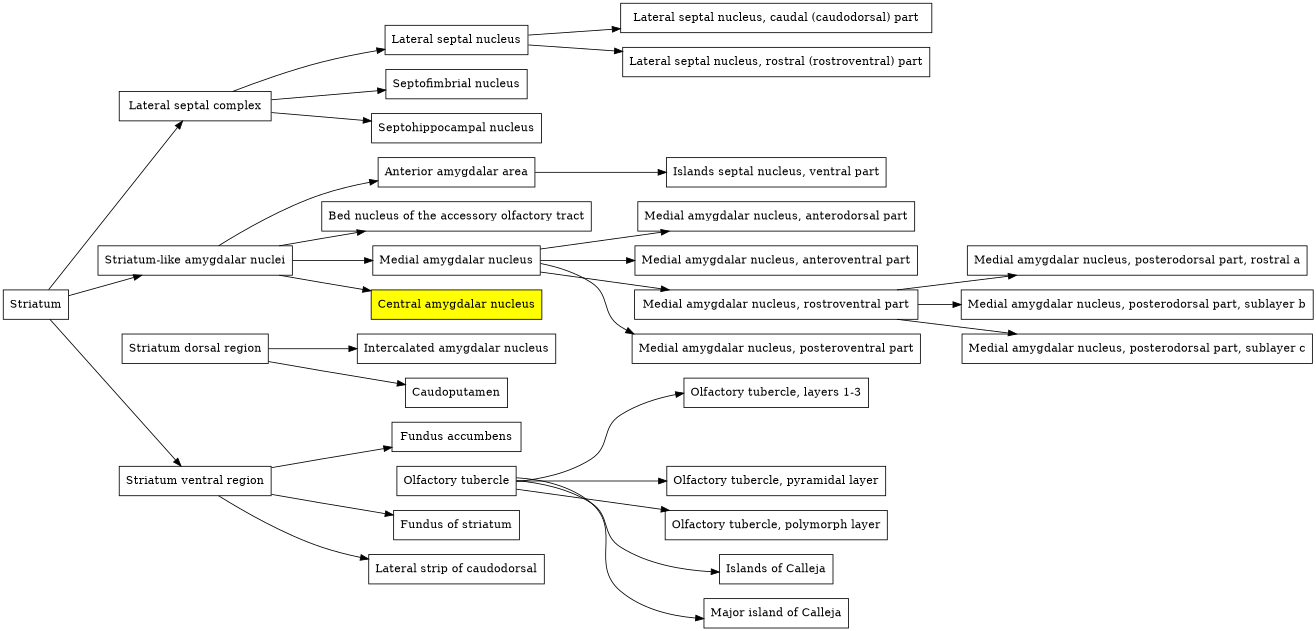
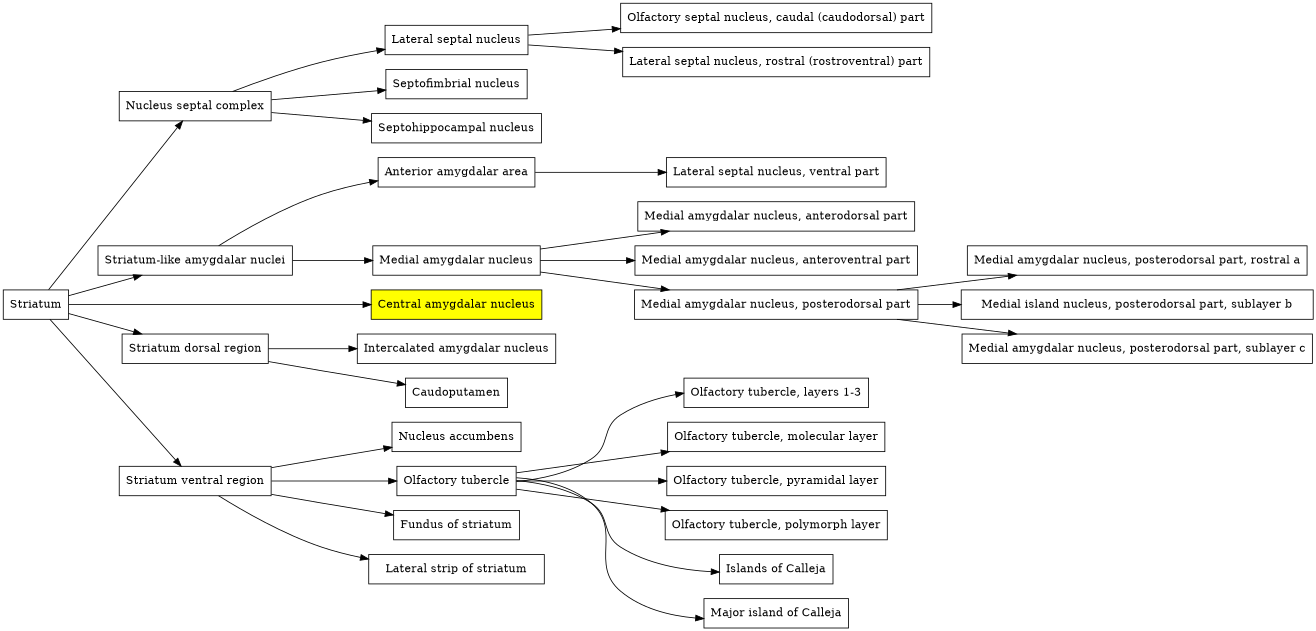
  digraph {
    rankdir=LR
    node [shape=box]
    Striatum
-   "Lateral septal complex"
+   "Lateral septal complex" [label="Nucleus septal complex"]
    "Striatum-like amygdalar nuclei"
    "Striatum dorsal region"
    "Striatum ventral region"
    "Lateral septal nucleus"
    "Septofimbrial nucleus"
    "Septohippocampal nucleus"
    "Anterior amygdalar area"
-   "Bed nucleus of the accessory olfactory tract"
    "Medial amygdalar nucleus"
    "Central amygdalar nucleus" [fillcolor=yellow style=filled]
    "Intercalated amygdalar nucleus"
    Caudoputamen
-   "Nucleus accumbens" [label="Fundus accumbens"]
+   "Nucleus accumbens"
    "Olfactory tubercle"
    "Fundus of striatum"
-   "Lateral strip of striatum" [label="Lateral strip of caudodorsal"]
-   "Lateral septal nucleus, caudal (caudodorsal) part"
+   "Lateral strip of striatum"
+   "Lateral septal nucleus, caudal (caudodorsal) part" [label="Olfactory septal nucleus, caudal (caudodorsal) part"]
    "Lateral septal nucleus, rostral (rostroventral) part"
-   "Lateral septal nucleus, ventral part" [label="Islands septal nucleus, ventral part"]
+   "Lateral septal nucleus, ventral part"
    "Medial amygdalar nucleus, anterodorsal part"
    "Medial amygdalar nucleus, anteroventral part"
-   "Medial amygdalar nucleus, posterodorsal part" [label="Medial amygdalar nucleus, rostroventral part"]
-   "Medial amygdalar nucleus, posteroventral part"
+   "Medial amygdalar nucleus, posterodorsal part"
    n26 [label="Medial amygdalar nucleus, posterodorsal part, rostral a"]
-   "Medial amygdalar nucleus, posterodorsal part, sublayer b"
+   "Medial amygdalar nucleus, posterodorsal part, sublayer b" [label="Medial island nucleus, posterodorsal part, sublayer b"]
    "Medial amygdalar nucleus, posterodorsal part, sublayer c"
    "Olfactory tubercle, layers 1-3"
+   "Olfactory tubercle, molecular layer"
    "Olfactory tubercle, pyramidal layer"
    "Olfactory tubercle, polymorph layer"
    "Islands of Calleja"
    "Major island of Calleja"
    Striatum -> "Lateral septal complex"
    Striatum -> "Striatum-like amygdalar nuclei"
+   Striatum -> "Striatum dorsal region"
    Striatum -> "Striatum ventral region"
    "Lateral septal complex" -> "Lateral septal nucleus"
    "Lateral septal complex" -> "Septofimbrial nucleus"
    "Lateral septal complex" -> "Septohippocampal nucleus"
    "Striatum-like amygdalar nuclei" -> "Anterior amygdalar area"
-   "Striatum-like amygdalar nuclei" -> "Bed nucleus of the accessory olfactory tract"
    "Striatum-like amygdalar nuclei" -> "Medial amygdalar nucleus"
-   "Striatum-like amygdalar nuclei" -> "Central amygdalar nucleus"
+   Striatum -> "Central amygdalar nucleus"
    "Striatum dorsal region" -> "Intercalated amygdalar nucleus"
    "Striatum dorsal region" -> Caudoputamen
    "Striatum ventral region" -> "Nucleus accumbens"
+   "Striatum ventral region" -> "Olfactory tubercle"
    "Striatum ventral region" -> "Fundus of striatum"
    "Striatum ventral region" -> "Lateral strip of striatum"
    "Lateral septal nucleus" -> "Lateral septal nucleus, caudal (caudodorsal) part"
    "Lateral septal nucleus" -> "Lateral septal nucleus, rostral (rostroventral) part"
    "Anterior amygdalar area" -> "Lateral septal nucleus, ventral part"
    "Medial amygdalar nucleus" -> "Medial amygdalar nucleus, anterodorsal part"
    "Medial amygdalar nucleus" -> "Medial amygdalar nucleus, anteroventral part"
    "Medial amygdalar nucleus" -> "Medial amygdalar nucleus, posterodorsal part"
-   "Medial amygdalar nucleus" -> "Medial amygdalar nucleus, posteroventral part"
    "Olfactory tubercle" -> "Olfactory tubercle, layers 1-3"
+   "Olfactory tubercle" -> "Olfactory tubercle, molecular layer"
    "Olfactory tubercle" -> "Olfactory tubercle, pyramidal layer"
    "Olfactory tubercle" -> "Olfactory tubercle, polymorph layer"
    "Olfactory tubercle" -> "Islands of Calleja"
    "Olfactory tubercle" -> "Major island of Calleja"
    "Medial amygdalar nucleus, posterodorsal part" -> n26
    "Medial amygdalar nucleus, posterodorsal part" -> "Medial amygdalar nucleus, posterodorsal part, sublayer b"
    "Medial amygdalar nucleus, posterodorsal part" -> "Medial amygdalar nucleus, posterodorsal part, sublayer c"
  }
